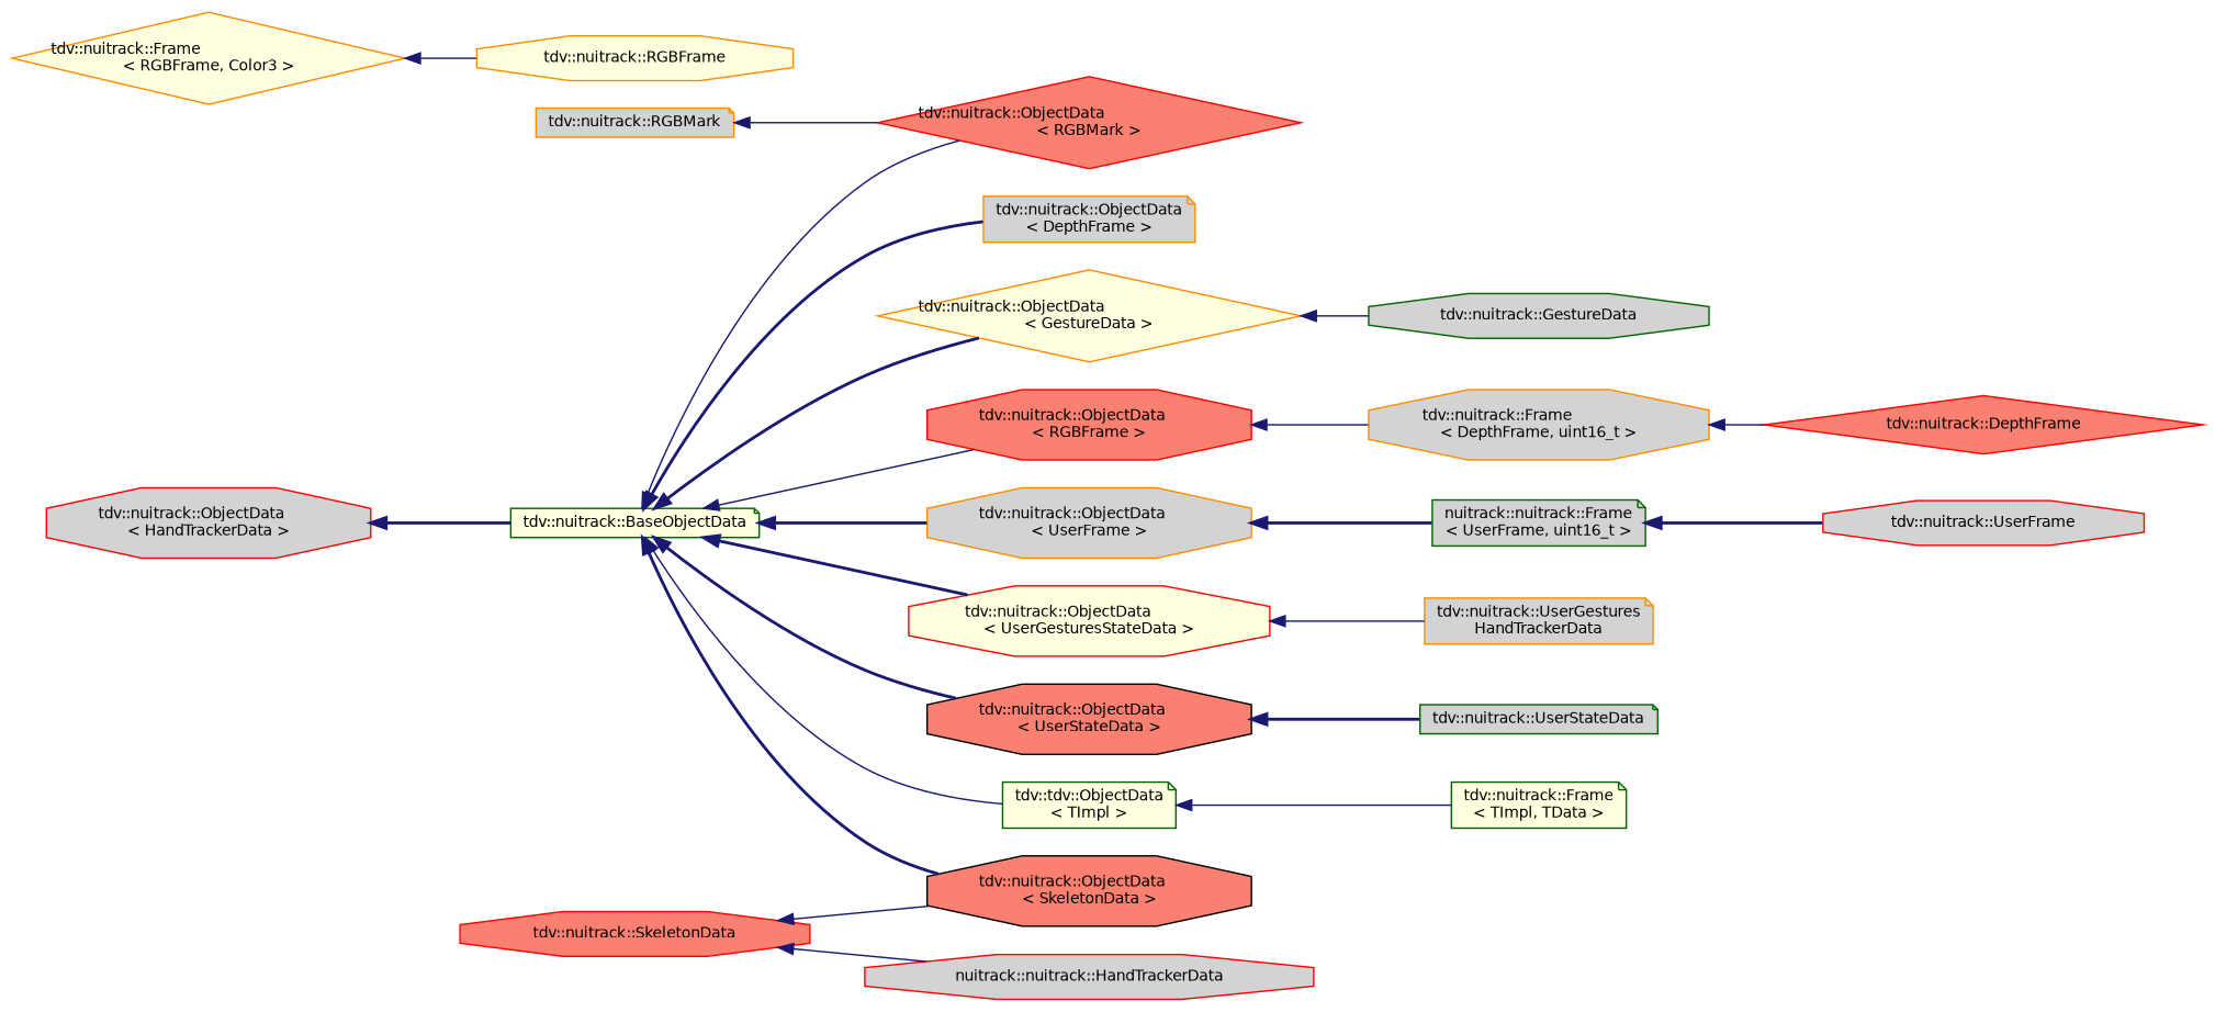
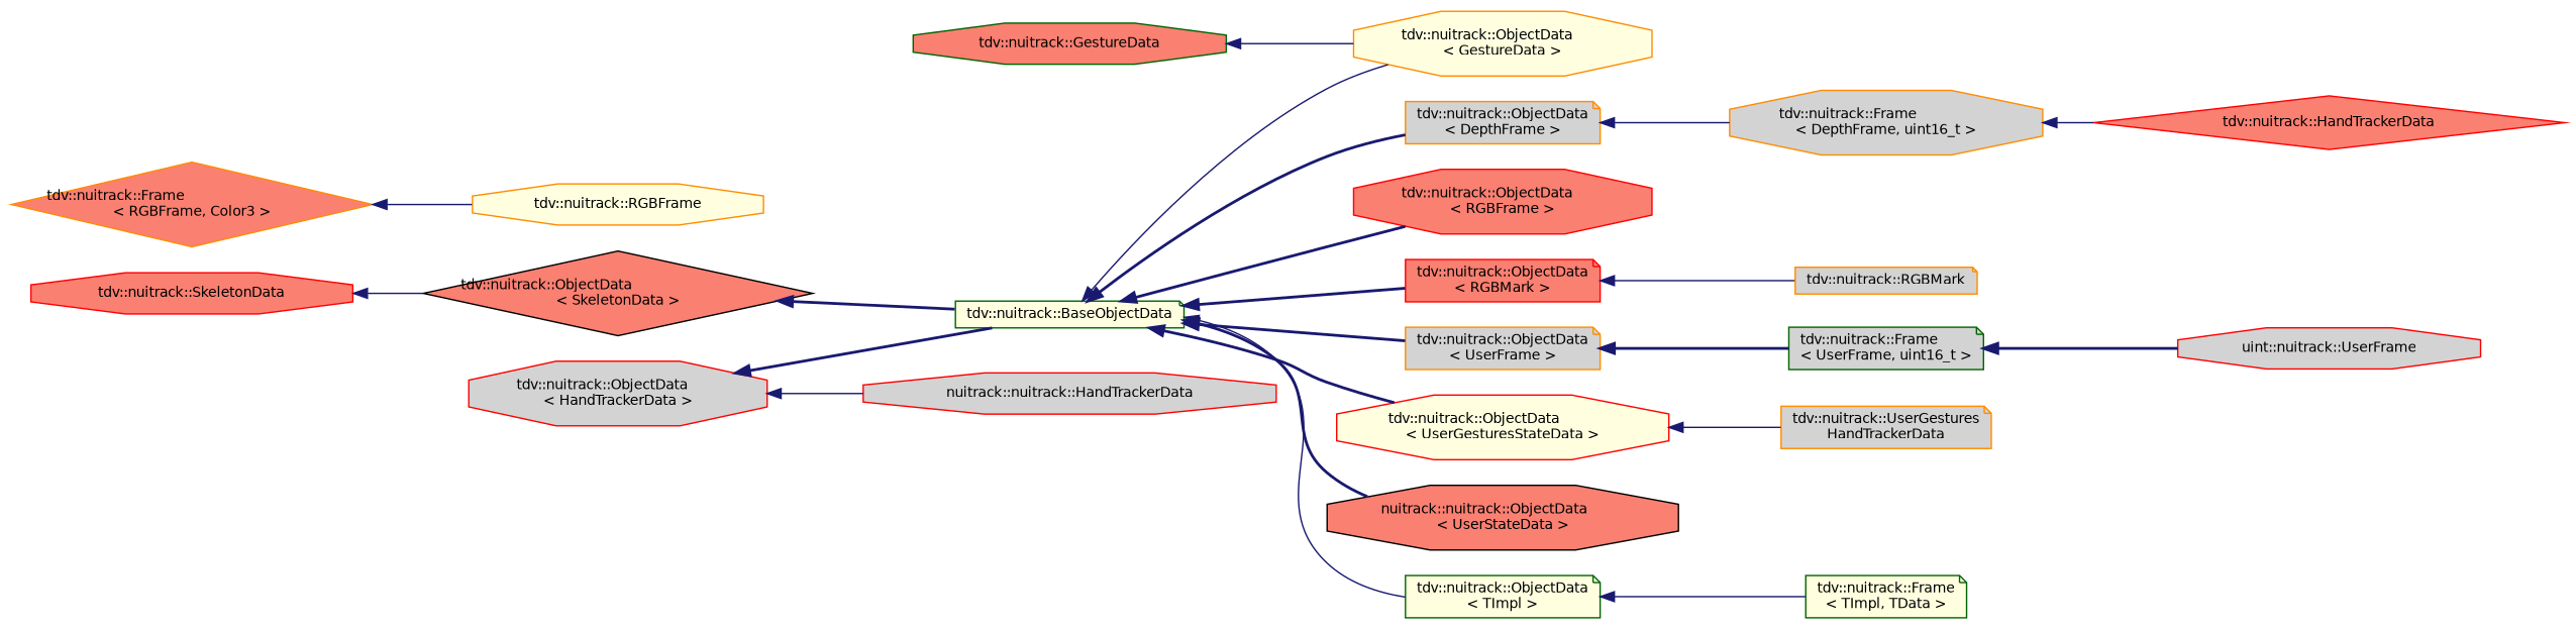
  digraph {
    rankdir=LR
    node [color=darkorange fillcolor=lightgrey fontname=Helvetica fontsize=10 shape=octagon style=filled]
    edge [color=midnightblue dir=back fontname=Helvetica fontsize=10 labelfontname=Helvetica labelfontsize=10 style=solid]
    n1 [color=darkgreen fillcolor=lightyellow height=0.2 label="tdv::nuitrack::BaseObjectData" shape=note width=0.4]
    n2 [height=0.2 label="tdv::nuitrack::ObjectData\l\< DepthFrame \>" shape=note width=0.4]
-   n3 [fillcolor=lightyellow height=0.2 label="tdv::nuitrack::ObjectData\l\< GestureData \>" shape=diamond width=0.4]
+   n3 [fillcolor=lightyellow height=0.2 label="tdv::nuitrack::ObjectData\l\< GestureData \>" width=0.4]
    n4 [color=red fillcolor=salmon height=0.2 label="tdv::nuitrack::ObjectData\l\< RGBFrame \>" width=0.4]
-   n5 [color=red fillcolor=salmon height=0.2 label="tdv::nuitrack::ObjectData\l\< RGBMark \>" shape=diamond width=0.4]
-   n6 [color=black fillcolor=salmon height=0.2 label="tdv::nuitrack::ObjectData\l\< SkeletonData \>" width=0.4]
-   n7 [height=0.2 label="tdv::nuitrack::ObjectData\l\< UserFrame \>" width=0.4]
+   n5 [color=red fillcolor=salmon height=0.2 label="tdv::nuitrack::ObjectData\l\< RGBMark \>" shape=note width=0.4]
+   n6 [color=black fillcolor=salmon height=0.2 label="tdv::nuitrack::ObjectData\l\< SkeletonData \>" shape=diamond width=0.4]
+   n7 [height=0.2 label="tdv::nuitrack::ObjectData\l\< UserFrame \>" shape=note width=0.4]
    n8 [color=red fillcolor=lightyellow height=0.2 label="tdv::nuitrack::ObjectData\l\< UserGesturesStateData \>" width=0.4]
-   n9 [color=black fillcolor=salmon height=0.2 label="tdv::nuitrack::ObjectData\l\< UserStateData \>" width=0.4]
-   n10 [color=darkgreen fillcolor=lightyellow height=0.2 label="tdv::tdv::ObjectData\l\< TImpl \>" shape=note width=0.4]
+   n9 [color=black fillcolor=salmon height=0.2 label="nuitrack::nuitrack::ObjectData\l\< UserStateData \>" width=0.4]
+   n10 [color=darkgreen fillcolor=lightyellow height=0.2 label="tdv::nuitrack::ObjectData\l\< TImpl \>" shape=note width=0.4]
    n11 [height=0.2 label="tdv::nuitrack::Frame\l\< DepthFrame, uint16_t \>" width=0.4]
-   n12 [color=darkgreen height=0.2 label="tdv::nuitrack::GestureData" width=0.4]
+   n12 [color=darkgreen fillcolor=salmon height=0.2 label="tdv::nuitrack::GestureData" width=0.4]
    n13 [color=red height=0.2 label="tdv::nuitrack::ObjectData\l\< HandTrackerData \>" width=0.4]
    n14 [color=red height=0.2 label="nuitrack::nuitrack::HandTrackerData" width=0.4]
    n15 [height=0.2 label="tdv::nuitrack::RGBMark" shape=note width=0.4]
-   n16 [color=darkgreen height=0.2 label="nuitrack::nuitrack::Frame\l\< UserFrame, uint16_t \>" shape=note width=0.4]
+   n16 [color=darkgreen height=0.2 label="tdv::nuitrack::Frame\l\< UserFrame, uint16_t \>" shape=note width=0.4]
    n17 [height=0.2 label="tdv::nuitrack::UserGestures\lHandTrackerData" shape=note width=0.4]
-   n18 [color=darkgreen height=0.2 label="tdv::nuitrack::UserStateData" shape=note width=0.4]
    n19 [color=darkgreen fillcolor=lightyellow height=0.2 label="tdv::nuitrack::Frame\l\< TImpl, TData \>" shape=note width=0.4]
-   n20 [color=red fillcolor=salmon height=0.2 label="tdv::nuitrack::DepthFrame" shape=diamond width=0.4]
-   n21 [fillcolor=lightyellow height=0.2 label="tdv::nuitrack::Frame\l\< RGBFrame, Color3 \>" shape=diamond width=0.4]
+   n20 [color=red fillcolor=salmon height=0.2 label="tdv::nuitrack::HandTrackerData" shape=diamond width=0.4]
+   n21 [fillcolor=salmon height=0.2 label="tdv::nuitrack::Frame\l\< RGBFrame, Color3 \>" shape=diamond width=0.4]
    n22 [fillcolor=lightyellow height=0.2 label="tdv::nuitrack::RGBFrame" width=0.4]
    n23 [color=red fillcolor=salmon height=0.2 label="tdv::nuitrack::SkeletonData" width=0.4]
-   n24 [color=red height=0.2 label="tdv::nuitrack::UserFrame" width=0.4]
+   n24 [color=red height=0.2 label="uint::nuitrack::UserFrame" width=0.4]
    n1 -> n2 [style=bold]
-   n1 -> n3 [style=bold]
-   n1 -> n4
-   n1 -> n5
-   n1 -> n6 [style=bold]
+   n1 -> n3
+   n1 -> n4 [style=bold]
+   n1 -> n5 [style=bold]
+   n6 -> n1 [style=bold]
    n1 -> n7 [style=bold]
    n1 -> n8 [style=bold]
    n1 -> n9 [style=bold]
    n1 -> n10
-   n4 -> n11
-   n3 -> n12
-   n15 -> n5
+   n2 -> n11
+   n12 -> n3
+   n5 -> n15
    n7 -> n16 [style=bold]
    n8 -> n17
-   n9 -> n18 [style=bold]
    n10 -> n19
    n11 -> n20
    n13 -> n1 [style=bold]
-   n23 -> n14
+   n13 -> n14
    n16 -> n24 [style=bold]
    n21 -> n22
    n23 -> n6
  }
